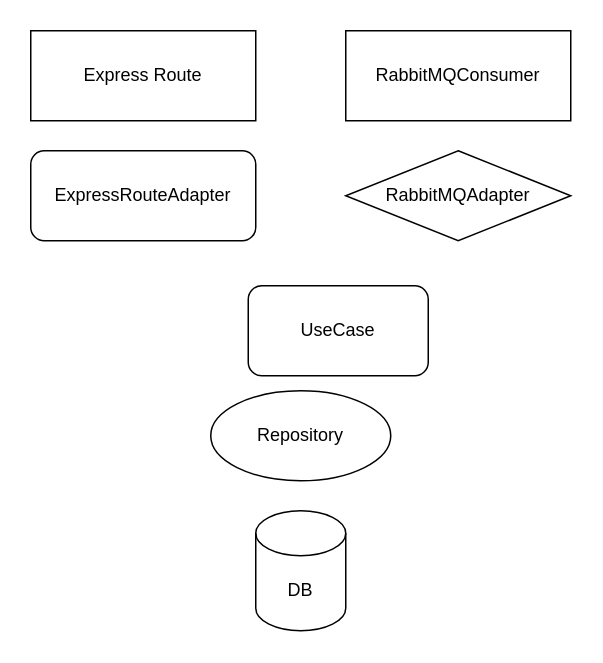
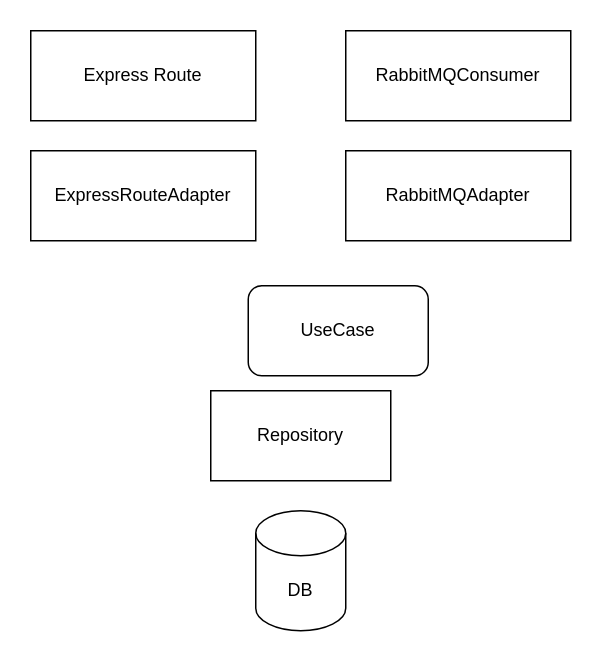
  <mxCell id="0" />
  <mxCell id="1" parent="0" />
- <mxCell id="2" value="ExpressRouteAdapter&lt;br&gt;" style="whiteSpace=wrap;html=1;rounded=1;" vertex="1" parent="1"><mxGeometry x="20" y="100" width="150" height="60" as="geometry" /></mxCell>
+ <mxCell id="2" value="ExpressRouteAdapter&lt;br&gt;" style="rounded=0;whiteSpace=wrap;html=1;" vertex="1" parent="1"><mxGeometry x="20" y="100" width="150" height="60" as="geometry" /></mxCell>
  <mxCell id="3" value="Express Route" style="rounded=0;whiteSpace=wrap;html=1;" vertex="1" parent="1"><mxGeometry x="20" y="20" width="150" height="60" as="geometry" /></mxCell>
  <mxCell id="4" value="UseCase" style="rounded=1;whiteSpace=wrap;html=1;" vertex="1" parent="1"><mxGeometry x="165" y="190" width="120" height="60" as="geometry" /></mxCell>
- <mxCell id="5" value="Repository" style="ellipse;whiteSpace=wrap;html=1;" vertex="1" parent="1"><mxGeometry x="140" y="260" width="120" height="60" as="geometry" /></mxCell>
+ <mxCell id="5" value="Repository" style="rounded=0;whiteSpace=wrap;html=1;" vertex="1" parent="1"><mxGeometry x="140" y="260" width="120" height="60" as="geometry" /></mxCell>
  <mxCell id="6" value="DB" style="shape=cylinder3;whiteSpace=wrap;html=1;boundedLbl=1;backgroundOutline=1;size=15;" vertex="1" parent="1"><mxGeometry x="170" y="340" width="60" height="80" as="geometry" /></mxCell>
- <mxCell id="7" value="RabbitMQAdapter" style="rhombus;whiteSpace=wrap;html=1;" vertex="1" parent="1"><mxGeometry x="230" y="100" width="150" height="60" as="geometry" /></mxCell>
+ <mxCell id="7" value="RabbitMQAdapter" style="rounded=0;whiteSpace=wrap;html=1;" vertex="1" parent="1"><mxGeometry x="230" y="100" width="150" height="60" as="geometry" /></mxCell>
  <mxCell id="8" value="RabbitMQConsumer" style="rounded=0;whiteSpace=wrap;html=1;" vertex="1" parent="1"><mxGeometry x="230" y="20" width="150" height="60" as="geometry" /></mxCell>
